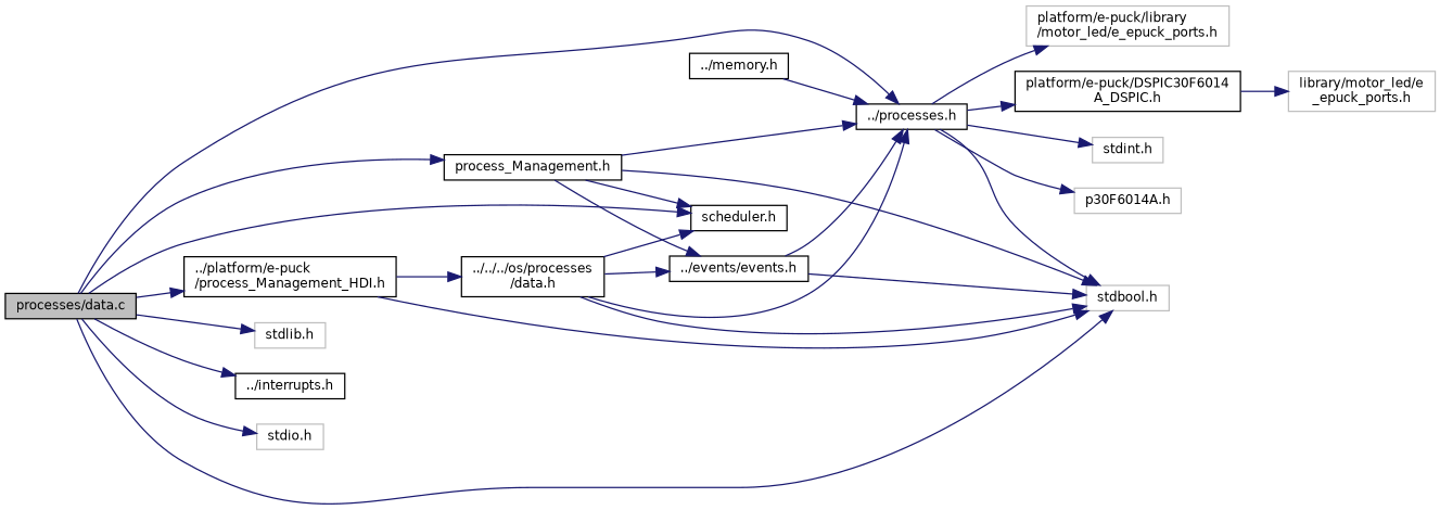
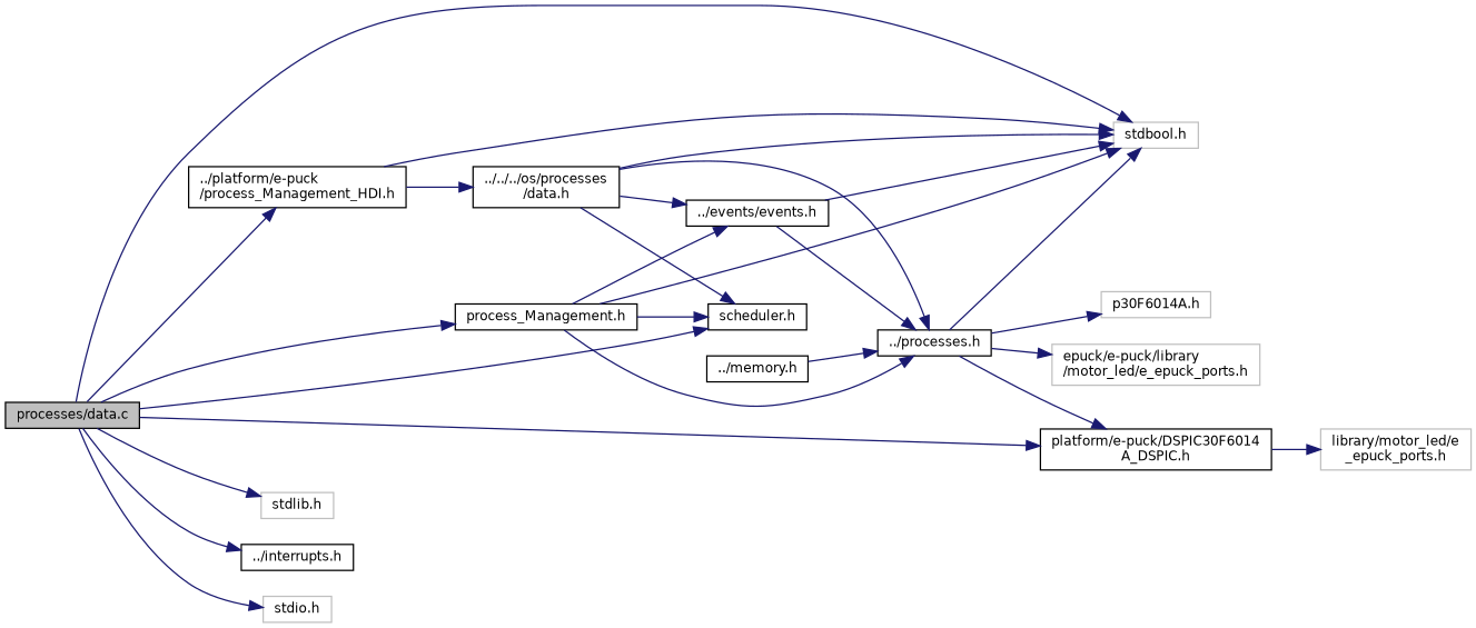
  digraph {
    rankdir=LR
    node [color=black fillcolor=white fontname=Helvetica fontsize=10 shape=record style=filled]
    edge [color=midnightblue fontname=Helvetica fontsize=10 labelfontname=Helvetica labelfontsize=10 style=solid]
    n1 [fillcolor=grey75 fontcolor=black height=0.2 label="processes/data.c" width=0.4]
    n2 [height=0.2 label="process_Management.h" width=0.4]
    n3 [color=grey75 height=0.2 label="stdbool.h" width=0.4]
    n4 [height=0.2 label="../processes.h" width=0.4]
    n5 [height=0.2 label="../platform/e-puck\l/process_Management_HDI.h" width=0.4]
    n6 [color=grey75 height=0.2 label="stdlib.h" width=0.4]
    n7 [height=0.2 label="../interrupts.h" width=0.4]
    n8 [color=grey75 height=0.2 label="stdio.h" width=0.4]
    n9 [height=0.2 label="scheduler.h" width=0.4]
    n10 [height=0.2 label="../events/events.h" width=0.4]
-   n11 [color=grey75 height=0.2 label="stdint.h" width=0.4]
    n12 [color=grey75 height=0.2 label="p30F6014A.h" width=0.4]
-   n13 [color=grey75 height=0.2 label="platform/e-puck/library\l/motor_led/e_epuck_ports.h" width=0.4]
+   n13 [color=grey75 height=0.2 label="epuck/e-puck/library\l/motor_led/e_epuck_ports.h" width=0.4]
    n14 [height=0.2 label="platform/e-puck/DSPIC30F6014\lA_DSPIC.h" width=0.4]
    n15 [height=0.2 label="../../../os/processes\l/data.h" width=0.4]
    n16 [height=0.2 label="../memory.h" width=0.4]
    n17 [color=grey75 height=0.2 label="library/motor_led/e\l_epuck_ports.h" width=0.4]
    n1 -> n2
    n1 -> n3
-   n1 -> n4
+   n1 -> n14
    n1 -> n5
    n1 -> n6
    n1 -> n7
    n1 -> n8
    n1 -> n9
    n2 -> n3
    n2 -> n4
    n2 -> n9
    n2 -> n10
    n4 -> n3
-   n4 -> n11
    n4 -> n12
    n4 -> n13
    n4 -> n14
    n5 -> n3
    n5 -> n15
    n10 -> n3
    n10 -> n4
    n14 -> n17
    n15 -> n3
    n15 -> n4
    n15 -> n9
    n15 -> n10
    n16 -> n4
  }
